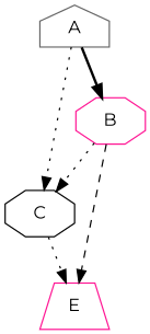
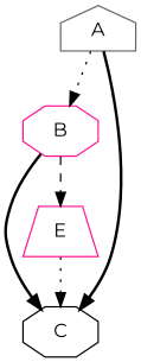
  digraph {
    fontname=Montserrat
    node [color=deeppink fontname=Montserrat shape=octagon]
    edge [fontname=Montserrat style=dotted]
    n1 [color=gray40 label=A shape=house]
    n2 [label=B]
    n3 [color=black label=C]
    n4 [label=E shape=trapezium]
-   n1 -> n2 [style=bold]
-   n1 -> n3
-   n2 -> n3
+   n1 -> n2
+   n1 -> n3 [style=bold]
+   n2 -> n3 [style=bold]
    n2 -> n4 [style=dashed]
-   n3 -> n4
+   n4 -> n3
  }
